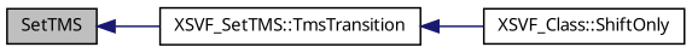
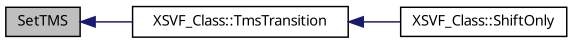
  digraph {
    fontname="Noto Sans"
    rankdir=LR
    node [color=black fontname="Noto Sans" fontsize=10 shape=record]
    edge [color=midnightblue dir=back fontname="Noto Sans" fontsize=10 labelfontname=FreeSans labelfontsize=10 style=solid]
    n1 [fillcolor=grey75 fontcolor=black height=0.2 label=SetTMS style=filled width=0.4]
-   n2 [height=0.2 label="XSVF_SetTMS::TmsTransition" width=0.4]
+   n2 [height=0.2 label="XSVF_Class::TmsTransition" width=0.4]
    n3 [height=0.2 label="XSVF_Class::ShiftOnly" width=0.4]
    n1 -> n2
    n2 -> n3
  }
